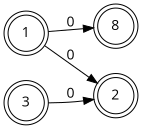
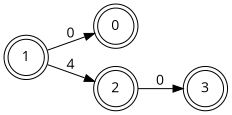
  digraph {
    fontname="Open Sans"
    rankdir=LR
    node [fontname="Open Sans" shape=doublecircle]
    edge [fontname="Open Sans"]
-   n1 [label=8]
+   n1 [label=0]
    n2 [label=1]
    n3 [label=2]
    n4 [label=3]
    n2 -> n1 [label=0]
-   n2 -> n3 [label=0]
-   n4 -> n3 [label=0]
+   n2 -> n3 [label=4]
+   n3 -> n4 [label=0]
  }
